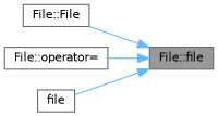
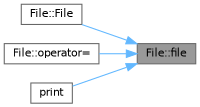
  digraph {
    rankdir=RL
    node [color=grey40 fillcolor=white fontname=Helvetica fontsize=10 shape=box style=filled]
    edge [color=steelblue1 dir=back fontname=Helvetica fontsize=10 labelfontname=Helvetica labelfontsize=10 style=solid]
    n1 [color=gray40 fillcolor=grey60 fontcolor=black height=0.2 label="File::file" width=0.4]
    n2 [height=0.2 label="File::File" width=0.4]
    n3 [height=0.2 label="File::operator=" width=0.4]
-   n4 [height=0.2 label=file width=0.4]
+   n4 [height=0.2 label=print width=0.4]
    n1 -> n2
    n1 -> n3
    n1 -> n4
  }
